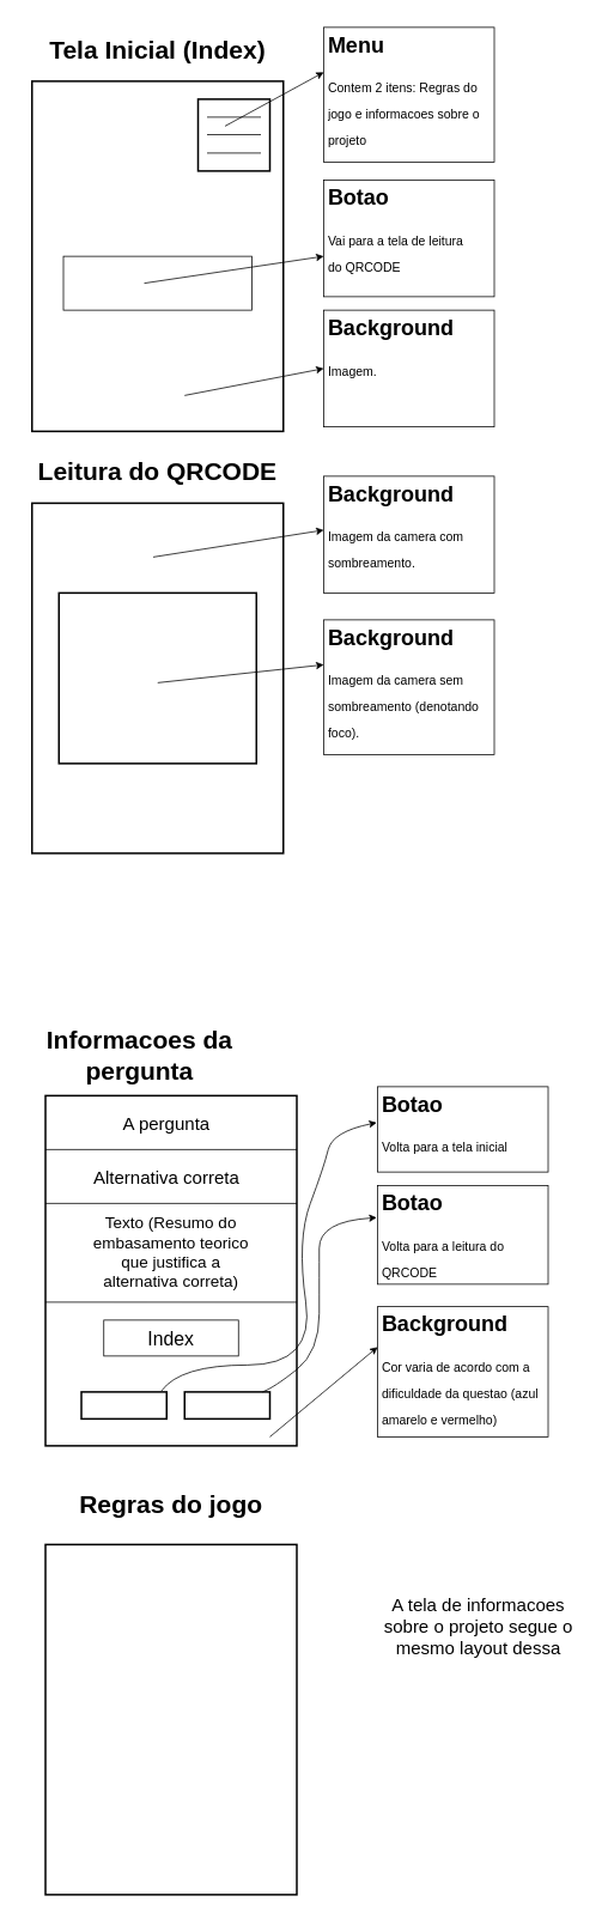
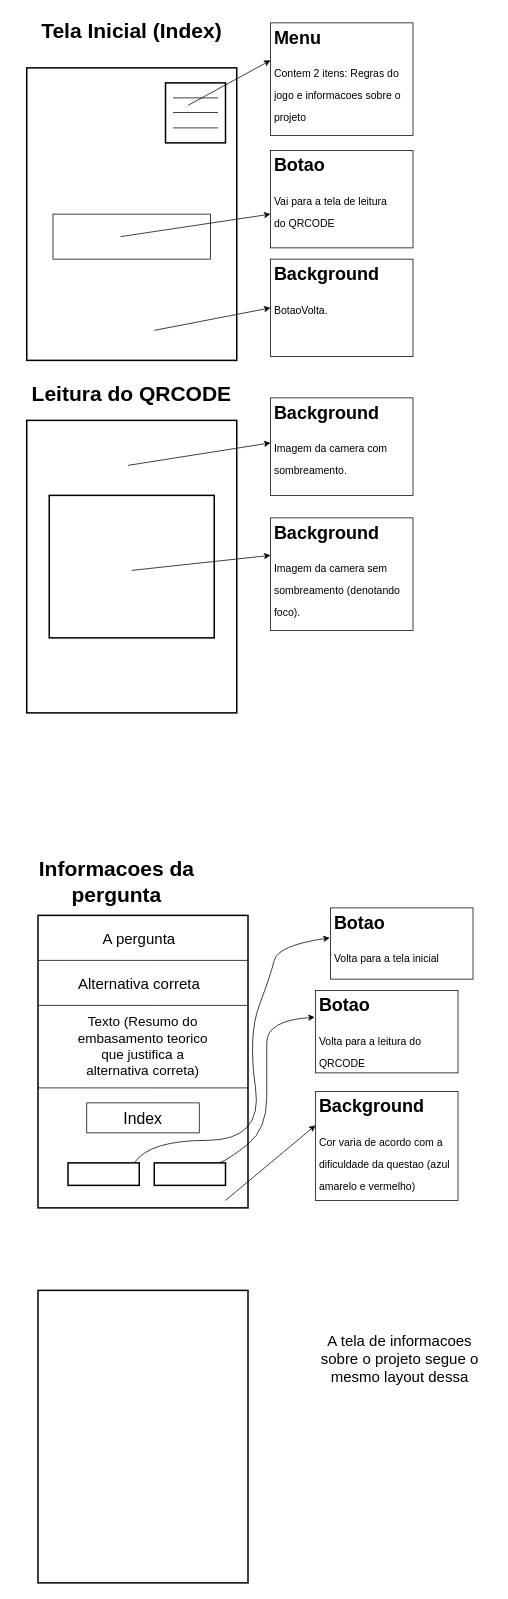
  <mxCell id="0" />
  <mxCell id="1" parent="0" />
  <mxCell id="2" value="" style="rounded=0;whiteSpace=wrap;html=1;strokeWidth=2;" parent="1" vertex="1"><mxGeometry x="35" y="90" width="280" height="390" as="geometry" /></mxCell>
- <mxCell id="3" value="&lt;h1 style=&quot;font-size: 28px&quot;&gt;Tela Inicial (Index)&lt;/h1&gt;" style="text;html=1;strokeColor=none;fillColor=none;align=center;verticalAlign=middle;whiteSpace=wrap;rounded=0;" parent="1" vertex="1"><mxGeometry x="40" y="20" width="270" height="70" as="geometry" /></mxCell>
+ <mxCell id="3" value="&lt;h1 style=&quot;font-size: 28px&quot;&gt;Tela Inicial (Index)&lt;/h1&gt;" style="text;html=1;strokeColor=none;fillColor=none;align=center;verticalAlign=middle;whiteSpace=wrap;rounded=0;" parent="1" vertex="1"><mxGeometry x="40" y="5" width="270" height="70" as="geometry" /></mxCell>
  <mxCell id="4" value="" style="whiteSpace=wrap;html=1;aspect=fixed;strokeWidth=2;" parent="1" vertex="1"><mxGeometry x="220" y="110" width="80" height="80" as="geometry" /></mxCell>
  <mxCell id="5" value="" style="endArrow=none;html=1;" parent="1" edge="1"><mxGeometry width="50" height="50" relative="1" as="geometry"><mxPoint x="230" y="130" as="sourcePoint" /><mxPoint x="290" y="130" as="targetPoint" /></mxGeometry></mxCell>
  <mxCell id="6" value="" style="endArrow=none;html=1;" parent="1" edge="1"><mxGeometry width="50" height="50" relative="1" as="geometry"><mxPoint x="230" y="149.5" as="sourcePoint" /><mxPoint x="290" y="149.5" as="targetPoint" /></mxGeometry></mxCell>
  <mxCell id="7" value="" style="endArrow=none;html=1;" parent="1" edge="1"><mxGeometry width="50" height="50" relative="1" as="geometry"><mxPoint x="230" y="170" as="sourcePoint" /><mxPoint x="290" y="170" as="targetPoint" /></mxGeometry></mxCell>
  <mxCell id="8" value="" style="endArrow=classic;html=1;" parent="1" edge="1"><mxGeometry width="50" height="50" relative="1" as="geometry"><mxPoint x="250" y="140" as="sourcePoint" /><mxPoint x="360" y="80" as="targetPoint" /></mxGeometry></mxCell>
  <mxCell id="9" value="&lt;h1&gt;&lt;span&gt;Menu&lt;/span&gt;&lt;/h1&gt;&lt;h1&gt;&lt;span style=&quot;font-weight: normal&quot;&gt;&lt;font style=&quot;font-size: 14px&quot;&gt;Contem 2 itens: Regras do jogo e informacoes sobre o projeto&lt;/font&gt;&lt;/span&gt;&lt;br&gt;&lt;/h1&gt;" style="text;html=1;strokeColor=#000000;fillColor=none;spacing=5;spacingTop=-20;whiteSpace=wrap;overflow=hidden;rounded=0;strokeWidth=1;" parent="1" vertex="1"><mxGeometry x="360" y="30" width="190" height="150" as="geometry" /></mxCell>
  <mxCell id="10" value="" style="rounded=0;whiteSpace=wrap;html=1;strokeColor=#000000;strokeWidth=1;" parent="1" vertex="1"><mxGeometry x="70" y="285" width="210" height="60" as="geometry" /></mxCell>
  <mxCell id="11" value="" style="endArrow=classic;html=1;" parent="1" edge="1"><mxGeometry width="50" height="50" relative="1" as="geometry"><mxPoint x="160" y="315" as="sourcePoint" /><mxPoint x="360" y="285" as="targetPoint" /></mxGeometry></mxCell>
  <mxCell id="12" value="&lt;h1&gt;&lt;span&gt;Botao&lt;/span&gt;&lt;/h1&gt;&lt;h1&gt;&lt;span style=&quot;font-size: 14px ; font-weight: normal&quot;&gt;Vai para a tela de leitura do&amp;nbsp;&lt;/span&gt;&lt;span style=&quot;font-weight: normal&quot;&gt;&lt;font style=&quot;font-size: 14px&quot;&gt;QRCODE&lt;/font&gt;&lt;/span&gt;&lt;/h1&gt;" style="text;html=1;strokeColor=#000000;fillColor=none;spacing=5;spacingTop=-20;whiteSpace=wrap;overflow=hidden;rounded=0;strokeWidth=1;" parent="1" vertex="1"><mxGeometry x="360" y="200" width="190" height="130" as="geometry" /></mxCell>
  <mxCell id="13" value="" style="rounded=0;whiteSpace=wrap;html=1;strokeWidth=2;" parent="1" vertex="1"><mxGeometry x="35" y="560" width="280" height="390" as="geometry" /></mxCell>
  <mxCell id="14" value="&lt;h1 style=&quot;font-size: 28px&quot;&gt;Leitura do QRCODE&lt;/h1&gt;" style="text;html=1;strokeColor=none;fillColor=none;align=center;verticalAlign=middle;whiteSpace=wrap;rounded=0;" parent="1" vertex="1"><mxGeometry x="40" y="490" width="270" height="70" as="geometry" /></mxCell>
  <mxCell id="15" value="" style="endArrow=classic;html=1;" parent="1" edge="1"><mxGeometry width="50" height="50" relative="1" as="geometry"><mxPoint x="205" y="440" as="sourcePoint" /><mxPoint x="360" y="410" as="targetPoint" /></mxGeometry></mxCell>
- <mxCell id="16" value="&lt;h1&gt;&lt;span&gt;Background&lt;/span&gt;&lt;/h1&gt;&lt;h1&gt;&lt;span style=&quot;font-size: 14px ; font-weight: 400&quot;&gt;Imagem.&lt;/span&gt;&lt;/h1&gt;" style="text;html=1;strokeColor=#000000;fillColor=none;spacing=5;spacingTop=-20;whiteSpace=wrap;overflow=hidden;rounded=0;strokeWidth=1;" parent="1" vertex="1"><mxGeometry x="360" y="345" width="190" height="130" as="geometry" /></mxCell>
+ <mxCell id="16" value="&lt;h1&gt;&lt;span&gt;Background&lt;/span&gt;&lt;/h1&gt;&lt;h1&gt;&lt;span style=&quot;font-size: 14px ; font-weight: 400&quot;&gt;BotaoVolta.&lt;/span&gt;&lt;/h1&gt;" style="text;html=1;strokeColor=#000000;fillColor=none;spacing=5;spacingTop=-20;whiteSpace=wrap;overflow=hidden;rounded=0;strokeWidth=1;" parent="1" vertex="1"><mxGeometry x="360" y="345" width="190" height="130" as="geometry" /></mxCell>
  <mxCell id="17" value="" style="rounded=0;whiteSpace=wrap;html=1;strokeColor=#000000;strokeWidth=2;" parent="1" vertex="1"><mxGeometry x="65" y="660" width="220" height="190" as="geometry" /></mxCell>
  <mxCell id="18" value="" style="endArrow=classic;html=1;" parent="1" edge="1"><mxGeometry width="50" height="50" relative="1" as="geometry"><mxPoint x="170" y="620" as="sourcePoint" /><mxPoint x="360" y="590" as="targetPoint" /></mxGeometry></mxCell>
  <mxCell id="19" value="&lt;h1&gt;&lt;span&gt;Background&lt;/span&gt;&lt;/h1&gt;&lt;h1&gt;&lt;span style=&quot;font-size: 14px ; font-weight: 400&quot;&gt;Imagem da camera com sombreamento.&lt;/span&gt;&lt;/h1&gt;" style="text;html=1;strokeColor=#000000;fillColor=none;spacing=5;spacingTop=-20;whiteSpace=wrap;overflow=hidden;rounded=0;strokeWidth=1;" parent="1" vertex="1"><mxGeometry x="360" y="530" width="190" height="130" as="geometry" /></mxCell>
  <mxCell id="20" value="" style="endArrow=classic;html=1;" parent="1" edge="1"><mxGeometry width="50" height="50" relative="1" as="geometry"><mxPoint x="175" y="760" as="sourcePoint" /><mxPoint x="360" y="740" as="targetPoint" /></mxGeometry></mxCell>
  <mxCell id="21" value="&lt;h1&gt;&lt;span&gt;Background&lt;/span&gt;&lt;/h1&gt;&lt;h1&gt;&lt;span style=&quot;font-size: 14px ; font-weight: 400&quot;&gt;Imagem da camera sem sombreamento (denotando foco).&lt;/span&gt;&lt;/h1&gt;" style="text;html=1;strokeColor=#000000;fillColor=none;spacing=5;spacingTop=-20;whiteSpace=wrap;overflow=hidden;rounded=0;strokeWidth=1;" parent="1" vertex="1"><mxGeometry x="360" y="690" width="190" height="150" as="geometry" /></mxCell>
  <mxCell id="22" value="" style="rounded=0;whiteSpace=wrap;html=1;strokeWidth=2;" parent="1" vertex="1"><mxGeometry x="50" y="1220" width="280" height="390" as="geometry" /></mxCell>
  <mxCell id="23" value="&lt;h1 style=&quot;font-size: 28px&quot;&gt;Informacoes da pergunta&lt;/h1&gt;" style="text;html=1;strokeColor=none;fillColor=none;align=center;verticalAlign=middle;whiteSpace=wrap;rounded=0;" parent="1" vertex="1"><mxGeometry x="20" y="1140" width="270" height="70" as="geometry" /></mxCell>
  <mxCell id="24" value="" style="endArrow=none;html=1;entryX=1;entryY=0.154;entryDx=0;entryDy=0;entryPerimeter=0;" parent="1" target="22" edge="1"><mxGeometry width="50" height="50" relative="1" as="geometry"><mxPoint x="50" y="1280" as="sourcePoint" /><mxPoint x="100" y="1230" as="targetPoint" /></mxGeometry></mxCell>
  <mxCell id="25" value="&lt;font style=&quot;font-size: 20px&quot;&gt;A pergunta&lt;/font&gt;" style="text;html=1;strokeColor=none;fillColor=none;align=center;verticalAlign=middle;whiteSpace=wrap;rounded=0;" parent="1" vertex="1"><mxGeometry x="90" y="1230" width="190" height="40" as="geometry" /></mxCell>
  <mxCell id="26" value="" style="endArrow=none;html=1;entryX=1;entryY=0.154;entryDx=0;entryDy=0;entryPerimeter=0;" parent="1" edge="1"><mxGeometry width="50" height="50" relative="1" as="geometry"><mxPoint x="50" y="1340" as="sourcePoint" /><mxPoint x="330" y="1340.06" as="targetPoint" /></mxGeometry></mxCell>
  <mxCell id="27" value="&lt;font style=&quot;font-size: 20px&quot;&gt;Alternativa correta&lt;/font&gt;" style="text;html=1;strokeColor=none;fillColor=none;align=center;verticalAlign=middle;whiteSpace=wrap;rounded=0;" parent="1" vertex="1"><mxGeometry x="90" y="1290" width="190" height="40" as="geometry" /></mxCell>
  <mxCell id="28" value="" style="endArrow=none;html=1;entryX=1;entryY=0.154;entryDx=0;entryDy=0;entryPerimeter=0;" parent="1" edge="1"><mxGeometry width="50" height="50" relative="1" as="geometry"><mxPoint x="50" y="1450" as="sourcePoint" /><mxPoint x="330" y="1450.06" as="targetPoint" /></mxGeometry></mxCell>
  <mxCell id="29" value="&lt;font style=&quot;font-size: 18px&quot;&gt;Texto (Resumo do embasamento teorico que justifica a alternativa correta)&lt;/font&gt;" style="text;html=1;strokeColor=none;fillColor=none;align=center;verticalAlign=middle;whiteSpace=wrap;rounded=0;" parent="1" vertex="1"><mxGeometry x="95" y="1350" width="190" height="90" as="geometry" /></mxCell>
  <mxCell id="30" value="&lt;h1&gt;&lt;span style=&quot;font-weight: 400&quot;&gt;&lt;font style=&quot;font-size: 21px&quot;&gt;Index&lt;/font&gt;&lt;/span&gt;&lt;br&gt;&lt;/h1&gt;" style="text;html=1;strokeColor=#000000;fillColor=none;spacing=5;spacingTop=-20;whiteSpace=wrap;overflow=hidden;rounded=0;strokeWidth=1;align=center;" parent="1" vertex="1"><mxGeometry x="115" y="1470" width="150" height="40" as="geometry" /></mxCell>
  <mxCell id="31" value="" style="rounded=0;whiteSpace=wrap;html=1;strokeColor=#000000;strokeWidth=2;" parent="1" vertex="1"><mxGeometry x="205" y="1550" width="95" height="30" as="geometry" /></mxCell>
  <mxCell id="32" value="" style="curved=1;endArrow=classic;html=1;entryX=-0.005;entryY=0.326;entryDx=0;entryDy=0;entryPerimeter=0;" parent="1" source="31" target="33" edge="1"><mxGeometry width="50" height="50" relative="1" as="geometry"><mxPoint x="275" y="1565" as="sourcePoint" /><mxPoint x="410" y="1350" as="targetPoint" /><Array as="points"><mxPoint x="305" y="1545" /><mxPoint x="355" y="1505" /><mxPoint x="355" y="1420" /><mxPoint x="355" y="1360" /></Array></mxGeometry></mxCell>
  <mxCell id="33" value="&lt;h1&gt;&lt;span&gt;Botao&lt;/span&gt;&lt;/h1&gt;&lt;h1&gt;&lt;span style=&quot;font-size: 14px ; font-weight: 400&quot;&gt;Volta para a leitura do QRCODE&lt;/span&gt;&lt;/h1&gt;" style="text;html=1;strokeColor=#000000;fillColor=none;spacing=5;spacingTop=-20;whiteSpace=wrap;overflow=hidden;rounded=0;strokeWidth=1;" parent="1" vertex="1"><mxGeometry x="420" y="1320" width="190" height="110" as="geometry" /></mxCell>
  <mxCell id="34" value="&lt;h1&gt;&lt;span&gt;Background&lt;/span&gt;&lt;/h1&gt;&lt;h1&gt;&lt;span style=&quot;font-size: 14px ; font-weight: 400&quot;&gt;Cor varia de acordo com a dificuldade da questao (azul amarelo e vermelho)&lt;/span&gt;&lt;br&gt;&lt;/h1&gt;" style="text;html=1;strokeColor=#000000;fillColor=none;spacing=5;spacingTop=-20;whiteSpace=wrap;overflow=hidden;rounded=0;strokeWidth=1;" parent="1" vertex="1"><mxGeometry x="420" y="1455" width="190" height="145" as="geometry" /></mxCell>
  <mxCell id="35" value="" style="endArrow=classic;html=1;entryX=0;entryY=0.31;entryDx=0;entryDy=0;entryPerimeter=0;" parent="1" target="34" edge="1"><mxGeometry width="50" height="50" relative="1" as="geometry"><mxPoint x="300" y="1600" as="sourcePoint" /><mxPoint x="350" y="1550" as="targetPoint" /></mxGeometry></mxCell>
  <mxCell id="36" value="" style="rounded=0;whiteSpace=wrap;html=1;strokeWidth=2;" parent="1" vertex="1"><mxGeometry x="50" y="1720" width="280" height="390" as="geometry" /></mxCell>
- <mxCell id="37" value="&lt;h1 style=&quot;font-size: 28px&quot;&gt;Regras do jogo&lt;/h1&gt;" style="text;html=1;strokeColor=none;fillColor=none;align=center;verticalAlign=middle;whiteSpace=wrap;rounded=0;" parent="1" vertex="1"><mxGeometry x="55" y="1640" width="270" height="70" as="geometry" /></mxCell>
  <mxCell id="38" value="&lt;span style=&quot;font-size: 20px&quot;&gt;A tela de informacoes sobre o projeto segue o mesmo layout dessa&lt;br&gt;&lt;/span&gt;" style="text;html=1;strokeColor=none;fillColor=none;align=center;verticalAlign=middle;whiteSpace=wrap;rounded=0;" parent="1" vertex="1"><mxGeometry x="410" y="1740" width="245" height="140" as="geometry" /></mxCell>
  <mxCell id="39" value="" style="curved=1;endArrow=classic;html=1;entryX=-0.005;entryY=0.421;entryDx=0;entryDy=0;entryPerimeter=0;exitX=0.937;exitY=-0.033;exitDx=0;exitDy=0;exitPerimeter=0;" edge="1" parent="1" target="40" source="41"><mxGeometry width="50" height="50" relative="1" as="geometry"><mxPoint x="150" y="1570" as="sourcePoint" /><mxPoint x="410" y="1250" as="targetPoint" /><Array as="points"><mxPoint x="200" y="1520" /><mxPoint x="350" y="1520" /><mxPoint x="330" y="1380" /><mxPoint x="360" y="1300" /><mxPoint x="370" y="1260" /></Array></mxGeometry></mxCell>
- <mxCell id="40" value="&lt;h1&gt;&lt;span&gt;Botao&lt;/span&gt;&lt;/h1&gt;&lt;h1&gt;&lt;span style=&quot;font-size: 14px ; font-weight: 400&quot;&gt;Volta para a tela inicial&lt;/span&gt;&lt;/h1&gt;" style="text;html=1;strokeColor=#000000;fillColor=none;spacing=5;spacingTop=-20;whiteSpace=wrap;overflow=hidden;rounded=0;strokeWidth=1;" vertex="1" parent="1"><mxGeometry x="420" y="1210" width="190" height="95" as="geometry" /></mxCell>
+ <mxCell id="40" value="&lt;h1&gt;&lt;span&gt;Botao&lt;/span&gt;&lt;/h1&gt;&lt;h1&gt;&lt;span style=&quot;font-size: 14px ; font-weight: 400&quot;&gt;Volta para a tela inicial&lt;/span&gt;&lt;/h1&gt;" style="text;html=1;strokeColor=#000000;fillColor=none;spacing=5;spacingTop=-20;whiteSpace=wrap;overflow=hidden;rounded=0;strokeWidth=1;" vertex="1" parent="1"><mxGeometry x="440" y="1210" width="190" height="95" as="geometry" /></mxCell>
  <mxCell id="41" value="" style="rounded=0;whiteSpace=wrap;html=1;strokeColor=#000000;strokeWidth=2;" vertex="1" parent="1"><mxGeometry x="90" y="1550" width="95" height="30" as="geometry" /></mxCell>
